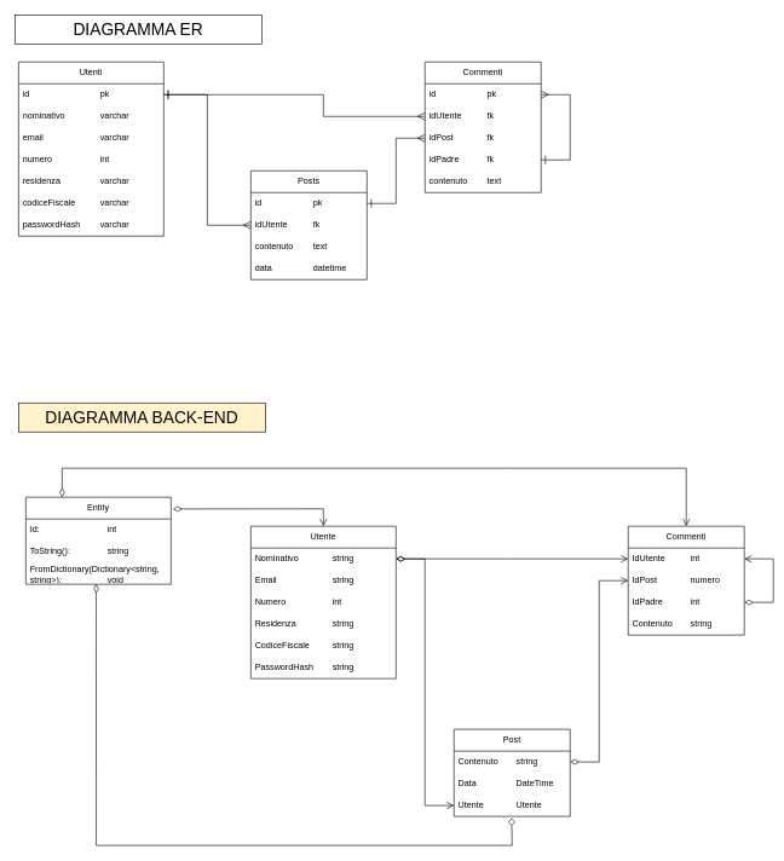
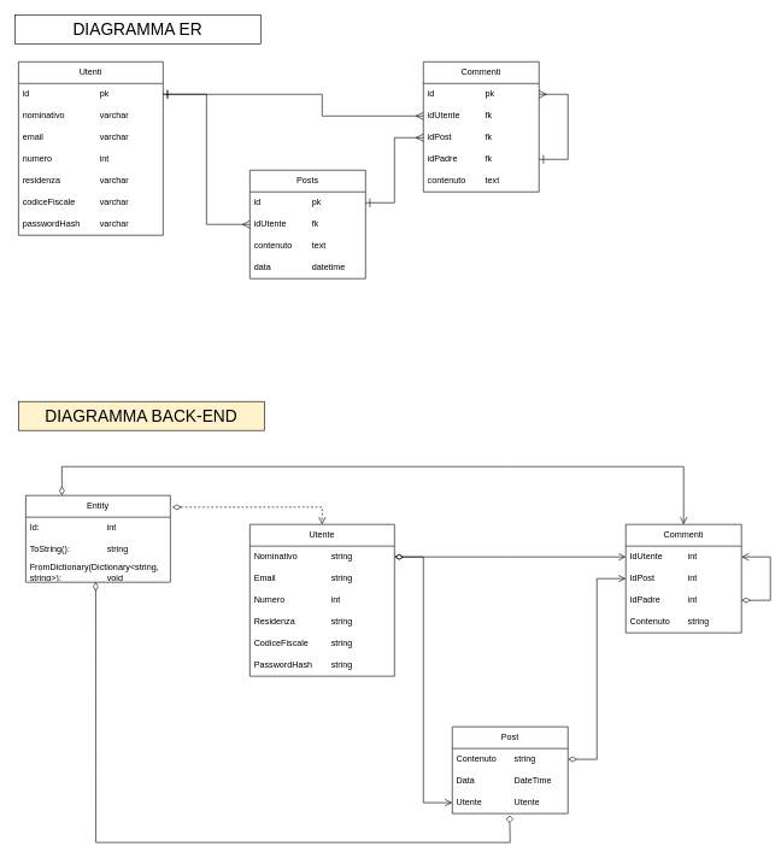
  <mxCell id="0" />
  <mxCell id="1" parent="0" />
  <mxCell id="2" value="Utenti" style="swimlane;fontStyle=0;childLayout=stackLayout;horizontal=1;startSize=30;horizontalStack=0;resizeParent=1;resizeParentMax=0;resizeLast=0;collapsible=1;marginBottom=0;whiteSpace=wrap;html=1;" vertex="1" parent="1"><mxGeometry x="25" y="85" width="200" height="240" as="geometry" /></mxCell>
  <mxCell id="3" value="id&lt;span style=&quot;white-space: pre;&quot;&gt;&#09;&lt;span style=&quot;white-space: pre;&quot;&gt;&#09;&lt;/span&gt;&lt;span style=&quot;white-space: pre;&quot;&gt;&#09;&lt;span style=&quot;white-space: pre;&quot;&gt;&#09;&lt;/span&gt;&lt;/span&gt;&lt;/span&gt;pk" style="text;strokeColor=none;fillColor=none;align=left;verticalAlign=middle;spacingLeft=4;spacingRight=4;overflow=hidden;points=[[0,0.5],[1,0.5]];portConstraint=eastwest;rotatable=0;whiteSpace=wrap;html=1;" vertex="1" parent="2"><mxGeometry y="30" width="200" height="30" as="geometry" /></mxCell>
  <mxCell id="4" value="nominativo&amp;nbsp;&#09;&lt;span style=&quot;white-space: pre;&quot;&gt;&#09;&lt;span style=&quot;white-space: pre;&quot;&gt;&#09;&lt;/span&gt;&lt;/span&gt;varchar" style="text;strokeColor=none;fillColor=none;align=left;verticalAlign=middle;spacingLeft=4;spacingRight=4;overflow=hidden;points=[[0,0.5],[1,0.5]];portConstraint=eastwest;rotatable=0;whiteSpace=wrap;html=1;" vertex="1" parent="2"><mxGeometry y="60" width="200" height="30" as="geometry" /></mxCell>
  <mxCell id="5" value="email&lt;span style=&quot;white-space: pre;&quot;&gt;&#09;&lt;span style=&quot;white-space: pre;&quot;&gt;&#09;&lt;span style=&quot;white-space: pre;&quot;&gt;&#09;&lt;/span&gt;&lt;/span&gt;&lt;/span&gt;varchar" style="text;strokeColor=none;fillColor=none;align=left;verticalAlign=middle;spacingLeft=4;spacingRight=4;overflow=hidden;points=[[0,0.5],[1,0.5]];portConstraint=eastwest;rotatable=0;whiteSpace=wrap;html=1;" vertex="1" parent="2"><mxGeometry y="90" width="200" height="30" as="geometry" /></mxCell>
  <mxCell id="6" value="numero&lt;span style=&quot;white-space: pre;&quot;&gt;&#09;&lt;span style=&quot;white-space: pre;&quot;&gt;&#09;&lt;span style=&quot;white-space: pre;&quot;&gt;&#09;&lt;/span&gt;&lt;/span&gt;&lt;/span&gt;int" style="text;strokeColor=none;fillColor=none;align=left;verticalAlign=middle;spacingLeft=4;spacingRight=4;overflow=hidden;points=[[0,0.5],[1,0.5]];portConstraint=eastwest;rotatable=0;whiteSpace=wrap;html=1;" vertex="1" parent="2"><mxGeometry y="120" width="200" height="30" as="geometry" /></mxCell>
  <mxCell id="7" value="residenza&lt;span style=&quot;white-space: pre;&quot;&gt;&#09;&lt;span style=&quot;white-space: pre;&quot;&gt;&#09;&lt;/span&gt;&lt;/span&gt;varchar" style="text;strokeColor=none;fillColor=none;align=left;verticalAlign=middle;spacingLeft=4;spacingRight=4;overflow=hidden;points=[[0,0.5],[1,0.5]];portConstraint=eastwest;rotatable=0;whiteSpace=wrap;html=1;" vertex="1" parent="2"><mxGeometry y="150" width="200" height="30" as="geometry" /></mxCell>
  <mxCell id="8" value="codiceFiscale&lt;span style=&quot;white-space: pre;&quot;&gt;&#09;&lt;span style=&quot;white-space: pre;&quot;&gt;&#09;&lt;/span&gt;&lt;/span&gt;varchar" style="text;strokeColor=none;fillColor=none;align=left;verticalAlign=middle;spacingLeft=4;spacingRight=4;overflow=hidden;points=[[0,0.5],[1,0.5]];portConstraint=eastwest;rotatable=0;whiteSpace=wrap;html=1;" vertex="1" parent="2"><mxGeometry y="180" width="200" height="30" as="geometry" /></mxCell>
  <mxCell id="9" value="passwordHash&lt;span style=&quot;white-space: pre;&quot;&gt;&#09;&lt;/span&gt;varchar" style="text;strokeColor=none;fillColor=none;align=left;verticalAlign=middle;spacingLeft=4;spacingRight=4;overflow=hidden;points=[[0,0.5],[1,0.5]];portConstraint=eastwest;rotatable=0;whiteSpace=wrap;html=1;" vertex="1" parent="2"><mxGeometry y="210" width="200" height="30" as="geometry" /></mxCell>
  <mxCell id="10" value="Posts" style="swimlane;fontStyle=0;childLayout=stackLayout;horizontal=1;startSize=30;horizontalStack=0;resizeParent=1;resizeParentMax=0;resizeLast=0;collapsible=1;marginBottom=0;whiteSpace=wrap;html=1;" vertex="1" parent="1"><mxGeometry x="345" y="235" width="160" height="150" as="geometry" /></mxCell>
  <mxCell id="11" value="id&lt;span style=&quot;white-space: pre;&quot;&gt;&#09;&lt;span style=&quot;white-space: pre;&quot;&gt;&#09;&lt;/span&gt;&lt;span style=&quot;white-space: pre;&quot;&gt;&#09;&lt;/span&gt;&lt;/span&gt;pk" style="text;strokeColor=none;fillColor=none;align=left;verticalAlign=middle;spacingLeft=4;spacingRight=4;overflow=hidden;points=[[0,0.5],[1,0.5]];portConstraint=eastwest;rotatable=0;whiteSpace=wrap;html=1;" vertex="1" parent="10"><mxGeometry y="30" width="160" height="30" as="geometry" /></mxCell>
  <mxCell id="12" value="idUtente&lt;span style=&quot;white-space: pre;&quot;&gt;&#09;&lt;/span&gt;&lt;span style=&quot;white-space: pre;&quot;&gt;&#09;&lt;/span&gt;fk" style="text;strokeColor=none;fillColor=none;align=left;verticalAlign=middle;spacingLeft=4;spacingRight=4;overflow=hidden;points=[[0,0.5],[1,0.5]];portConstraint=eastwest;rotatable=0;whiteSpace=wrap;html=1;" vertex="1" parent="10"><mxGeometry y="60" width="160" height="30" as="geometry" /></mxCell>
  <mxCell id="13" value="contenuto&lt;span style=&quot;white-space: pre;&quot;&gt;&#09;&lt;/span&gt;text" style="text;strokeColor=none;fillColor=none;align=left;verticalAlign=middle;spacingLeft=4;spacingRight=4;overflow=hidden;points=[[0,0.5],[1,0.5]];portConstraint=eastwest;rotatable=0;whiteSpace=wrap;html=1;" vertex="1" parent="10"><mxGeometry y="90" width="160" height="30" as="geometry" /></mxCell>
  <mxCell id="14" value="data&lt;span style=&quot;white-space: pre;&quot;&gt;&#09;&lt;/span&gt;&lt;span style=&quot;white-space: pre;&quot;&gt;&#09;&lt;/span&gt;&lt;span style=&quot;white-space: pre;&quot;&gt;&#09;&lt;/span&gt;datetime" style="text;strokeColor=none;fillColor=none;align=left;verticalAlign=middle;spacingLeft=4;spacingRight=4;overflow=hidden;points=[[0,0.5],[1,0.5]];portConstraint=eastwest;rotatable=0;whiteSpace=wrap;html=1;" vertex="1" parent="10"><mxGeometry y="120" width="160" height="30" as="geometry" /></mxCell>
  <mxCell id="15" value="" style="endArrow=ERmany;startArrow=ERone;endFill=0;startFill=0;endSize=8;startSize=10;html=1;rounded=0;exitX=1;exitY=0.5;exitDx=0;exitDy=0;entryX=0;entryY=0.5;entryDx=0;entryDy=0;" edge="1" parent="1" source="3" target="12"><mxGeometry width="160" relative="1" as="geometry"><mxPoint x="215" y="145" as="sourcePoint" /><mxPoint x="335" y="145" as="targetPoint" /><Array as="points"><mxPoint x="285" y="130" /><mxPoint x="285" y="310" /></Array></mxGeometry></mxCell>
  <mxCell id="16" value="Commenti" style="swimlane;fontStyle=0;childLayout=stackLayout;horizontal=1;startSize=30;horizontalStack=0;resizeParent=1;resizeParentMax=0;resizeLast=0;collapsible=1;marginBottom=0;whiteSpace=wrap;html=1;" vertex="1" parent="1"><mxGeometry x="585" y="85" width="160" height="180" as="geometry" /></mxCell>
  <mxCell id="17" value="id&lt;span style=&quot;white-space: pre;&quot;&gt;&#09;&lt;span style=&quot;white-space: pre;&quot;&gt;&#09;&lt;/span&gt;&lt;span style=&quot;white-space: pre;&quot;&gt;&#09;&lt;/span&gt;&lt;/span&gt;pk" style="text;strokeColor=none;fillColor=none;align=left;verticalAlign=middle;spacingLeft=4;spacingRight=4;overflow=hidden;points=[[0,0.5],[1,0.5]];portConstraint=eastwest;rotatable=0;whiteSpace=wrap;html=1;" vertex="1" parent="16"><mxGeometry y="30" width="160" height="30" as="geometry" /></mxCell>
  <mxCell id="18" value="idUtente&lt;span style=&quot;white-space: pre;&quot;&gt;&#09;&lt;/span&gt;&lt;span style=&quot;white-space: pre;&quot;&gt;&#09;&lt;/span&gt;fk" style="text;strokeColor=none;fillColor=none;align=left;verticalAlign=middle;spacingLeft=4;spacingRight=4;overflow=hidden;points=[[0,0.5],[1,0.5]];portConstraint=eastwest;rotatable=0;whiteSpace=wrap;html=1;" vertex="1" parent="16"><mxGeometry y="60" width="160" height="30" as="geometry" /></mxCell>
  <mxCell id="19" value="idPost&lt;span style=&quot;white-space: pre;&quot;&gt;&#09;&lt;/span&gt;&lt;span style=&quot;white-space: pre;&quot;&gt;&#09;&lt;/span&gt;fk" style="text;strokeColor=none;fillColor=none;align=left;verticalAlign=middle;spacingLeft=4;spacingRight=4;overflow=hidden;points=[[0,0.5],[1,0.5]];portConstraint=eastwest;rotatable=0;whiteSpace=wrap;html=1;" vertex="1" parent="16"><mxGeometry y="90" width="160" height="30" as="geometry" /></mxCell>
  <mxCell id="20" value="idPadre&lt;span style=&quot;white-space: pre;&quot;&gt;&#09;&lt;/span&gt;&lt;span style=&quot;white-space: pre;&quot;&gt;&#09;&lt;/span&gt;fk" style="text;strokeColor=none;fillColor=none;align=left;verticalAlign=middle;spacingLeft=4;spacingRight=4;overflow=hidden;points=[[0,0.5],[1,0.5]];portConstraint=eastwest;rotatable=0;whiteSpace=wrap;html=1;" vertex="1" parent="16"><mxGeometry y="120" width="160" height="30" as="geometry" /></mxCell>
  <mxCell id="21" value="contenuto&lt;span style=&quot;white-space: pre;&quot;&gt;&#09;&lt;/span&gt;text" style="text;strokeColor=none;fillColor=none;align=left;verticalAlign=middle;spacingLeft=4;spacingRight=4;overflow=hidden;points=[[0,0.5],[1,0.5]];portConstraint=eastwest;rotatable=0;whiteSpace=wrap;html=1;" vertex="1" parent="16"><mxGeometry y="150" width="160" height="30" as="geometry" /></mxCell>
  <mxCell id="22" value="" style="endArrow=ERmany;startArrow=ERone;endFill=0;startFill=0;endSize=8;startSize=10;html=1;rounded=0;exitX=1;exitY=0.5;exitDx=0;exitDy=0;entryX=1;entryY=0.5;entryDx=0;entryDy=0;" edge="1" parent="16" source="20" target="17"><mxGeometry width="160" relative="1" as="geometry"><mxPoint x="160" y="140" as="sourcePoint" /><mxPoint x="280" y="90" as="targetPoint" /><Array as="points"><mxPoint x="200" y="135" /><mxPoint x="200" y="45" /></Array></mxGeometry></mxCell>
  <mxCell id="23" value="" style="endArrow=ERmany;startArrow=ERone;endFill=0;startFill=0;endSize=8;startSize=10;html=1;rounded=0;exitX=1;exitY=0.5;exitDx=0;exitDy=0;entryX=0;entryY=0.5;entryDx=0;entryDy=0;" edge="1" parent="1" source="11" target="19"><mxGeometry width="160" relative="1" as="geometry"><mxPoint x="505" y="255" as="sourcePoint" /><mxPoint x="625" y="285" as="targetPoint" /><Array as="points"><mxPoint x="545" y="280" /><mxPoint x="545" y="190" /></Array></mxGeometry></mxCell>
  <mxCell id="24" value="Utente" style="swimlane;fontStyle=0;childLayout=stackLayout;horizontal=1;startSize=30;horizontalStack=0;resizeParent=1;resizeParentMax=0;resizeLast=0;collapsible=1;marginBottom=0;whiteSpace=wrap;html=1;" vertex="1" parent="1"><mxGeometry x="345" y="725" width="200" height="210" as="geometry" /></mxCell>
  <mxCell id="25" value="Nominativo&amp;nbsp;&#09;&lt;span style=&quot;white-space: pre;&quot;&gt;&#09;&lt;span style=&quot;white-space: pre;&quot;&gt;&#09;&lt;/span&gt;&lt;/span&gt;string" style="text;strokeColor=none;fillColor=none;align=left;verticalAlign=middle;spacingLeft=4;spacingRight=4;overflow=hidden;points=[[0,0.5],[1,0.5]];portConstraint=eastwest;rotatable=0;whiteSpace=wrap;html=1;" vertex="1" parent="24"><mxGeometry y="30" width="200" height="30" as="geometry" /></mxCell>
  <mxCell id="26" value="Email&lt;span style=&quot;white-space: pre;&quot;&gt;&#09;&lt;span style=&quot;white-space: pre;&quot;&gt;&#09;&lt;span style=&quot;white-space: pre;&quot;&gt;&#09;&lt;/span&gt;&lt;/span&gt;&lt;/span&gt;string" style="text;strokeColor=none;fillColor=none;align=left;verticalAlign=middle;spacingLeft=4;spacingRight=4;overflow=hidden;points=[[0,0.5],[1,0.5]];portConstraint=eastwest;rotatable=0;whiteSpace=wrap;html=1;" vertex="1" parent="24"><mxGeometry y="60" width="200" height="30" as="geometry" /></mxCell>
  <mxCell id="27" value="Numero&lt;span style=&quot;white-space: pre;&quot;&gt;&#09;&lt;span style=&quot;white-space: pre;&quot;&gt;&#09;&lt;span style=&quot;white-space: pre;&quot;&gt;&#09;&lt;/span&gt;&lt;/span&gt;&lt;/span&gt;int" style="text;strokeColor=none;fillColor=none;align=left;verticalAlign=middle;spacingLeft=4;spacingRight=4;overflow=hidden;points=[[0,0.5],[1,0.5]];portConstraint=eastwest;rotatable=0;whiteSpace=wrap;html=1;" vertex="1" parent="24"><mxGeometry y="90" width="200" height="30" as="geometry" /></mxCell>
  <mxCell id="28" value="Residenza&lt;span style=&quot;white-space: pre;&quot;&gt;&#09;&lt;span style=&quot;white-space: pre;&quot;&gt;&#09;&lt;/span&gt;&lt;/span&gt;string" style="text;strokeColor=none;fillColor=none;align=left;verticalAlign=middle;spacingLeft=4;spacingRight=4;overflow=hidden;points=[[0,0.5],[1,0.5]];portConstraint=eastwest;rotatable=0;whiteSpace=wrap;html=1;" vertex="1" parent="24"><mxGeometry y="120" width="200" height="30" as="geometry" /></mxCell>
  <mxCell id="29" value="CodiceFiscale&lt;span style=&quot;white-space: pre;&quot;&gt;&#09;&lt;span style=&quot;white-space: pre;&quot;&gt;&#09;&lt;/span&gt;&lt;/span&gt;string" style="text;strokeColor=none;fillColor=none;align=left;verticalAlign=middle;spacingLeft=4;spacingRight=4;overflow=hidden;points=[[0,0.5],[1,0.5]];portConstraint=eastwest;rotatable=0;whiteSpace=wrap;html=1;" vertex="1" parent="24"><mxGeometry y="150" width="200" height="30" as="geometry" /></mxCell>
  <mxCell id="30" value="PasswordHash&lt;span style=&quot;white-space: pre;&quot;&gt;&#09;&lt;/span&gt;string" style="text;strokeColor=none;fillColor=none;align=left;verticalAlign=middle;spacingLeft=4;spacingRight=4;overflow=hidden;points=[[0,0.5],[1,0.5]];portConstraint=eastwest;rotatable=0;whiteSpace=wrap;html=1;" vertex="1" parent="24"><mxGeometry y="180" width="200" height="30" as="geometry" /></mxCell>
  <mxCell id="31" value="&lt;font style=&quot;font-size: 23px;&quot;&gt;DIAGRAMMA ER&lt;/font&gt;" style="html=1;whiteSpace=wrap;" vertex="1" parent="1"><mxGeometry x="20" y="20" width="340" height="40" as="geometry" /></mxCell>
  <mxCell id="32" value="&lt;font style=&quot;font-size: 23px;&quot;&gt;DIAGRAMMA BACK-END&lt;/font&gt;" style="html=1;whiteSpace=wrap;fillColor=#fff2cc;" vertex="1" parent="1"><mxGeometry x="25" y="555" width="340" height="40" as="geometry" /></mxCell>
  <mxCell id="33" value="Post" style="swimlane;fontStyle=0;childLayout=stackLayout;horizontal=1;startSize=30;horizontalStack=0;resizeParent=1;resizeParentMax=0;resizeLast=0;collapsible=1;marginBottom=0;whiteSpace=wrap;html=1;" vertex="1" parent="1"><mxGeometry x="625" y="1005" width="160" height="120" as="geometry" /></mxCell>
  <mxCell id="34" value="Contenuto&lt;span style=&quot;white-space: pre;&quot;&gt;&#09;&lt;/span&gt;string" style="text;strokeColor=none;fillColor=none;align=left;verticalAlign=middle;spacingLeft=4;spacingRight=4;overflow=hidden;points=[[0,0.5],[1,0.5]];portConstraint=eastwest;rotatable=0;whiteSpace=wrap;html=1;" vertex="1" parent="33"><mxGeometry y="30" width="160" height="30" as="geometry" /></mxCell>
  <mxCell id="35" value="Data&lt;span style=&quot;white-space: pre;&quot;&gt;&#09;&lt;/span&gt;&lt;span style=&quot;white-space: pre;&quot;&gt;&#09;&lt;/span&gt;DateTime" style="text;strokeColor=none;fillColor=none;align=left;verticalAlign=middle;spacingLeft=4;spacingRight=4;overflow=hidden;points=[[0,0.5],[1,0.5]];portConstraint=eastwest;rotatable=0;whiteSpace=wrap;html=1;" vertex="1" parent="33"><mxGeometry y="60" width="160" height="30" as="geometry" /></mxCell>
  <mxCell id="36" value="Utente&lt;span style=&quot;white-space: pre;&quot;&gt;&#09;&lt;/span&gt;&lt;span style=&quot;white-space: pre;&quot;&gt;&#09;&lt;/span&gt;Utente" style="text;strokeColor=none;fillColor=none;align=left;verticalAlign=middle;spacingLeft=4;spacingRight=4;overflow=hidden;points=[[0,0.5],[1,0.5]];portConstraint=eastwest;rotatable=0;whiteSpace=wrap;html=1;" vertex="1" parent="33"><mxGeometry y="90" width="160" height="30" as="geometry" /></mxCell>
  <mxCell id="37" value="Commenti" style="swimlane;fontStyle=0;childLayout=stackLayout;horizontal=1;startSize=30;horizontalStack=0;resizeParent=1;resizeParentMax=0;resizeLast=0;collapsible=1;marginBottom=0;whiteSpace=wrap;html=1;" vertex="1" parent="1"><mxGeometry x="865" y="725" width="160" height="150" as="geometry" /></mxCell>
  <mxCell id="38" value="IdUtente&lt;span style=&quot;white-space: pre;&quot;&gt;&#09;&lt;/span&gt;&lt;span style=&quot;white-space: pre;&quot;&gt;&#09;&lt;/span&gt;int" style="text;strokeColor=none;fillColor=none;align=left;verticalAlign=middle;spacingLeft=4;spacingRight=4;overflow=hidden;points=[[0,0.5],[1,0.5]];portConstraint=eastwest;rotatable=0;whiteSpace=wrap;html=1;" vertex="1" parent="37"><mxGeometry y="30" width="160" height="30" as="geometry" /></mxCell>
- <mxCell id="39" value="IdPost&lt;span style=&quot;white-space: pre;&quot;&gt;&#09;&lt;/span&gt;&lt;span style=&quot;white-space: pre;&quot;&gt;&#09;&lt;/span&gt;numero" style="text;strokeColor=none;fillColor=none;align=left;verticalAlign=middle;spacingLeft=4;spacingRight=4;overflow=hidden;points=[[0,0.5],[1,0.5]];portConstraint=eastwest;rotatable=0;whiteSpace=wrap;html=1;" vertex="1" parent="37"><mxGeometry y="60" width="160" height="30" as="geometry" /></mxCell>
+ <mxCell id="39" value="IdPost&lt;span style=&quot;white-space: pre;&quot;&gt;&#09;&lt;/span&gt;&lt;span style=&quot;white-space: pre;&quot;&gt;&#09;&lt;/span&gt;int" style="text;strokeColor=none;fillColor=none;align=left;verticalAlign=middle;spacingLeft=4;spacingRight=4;overflow=hidden;points=[[0,0.5],[1,0.5]];portConstraint=eastwest;rotatable=0;whiteSpace=wrap;html=1;" vertex="1" parent="37"><mxGeometry y="60" width="160" height="30" as="geometry" /></mxCell>
  <mxCell id="40" value="IdPadre&lt;span style=&quot;white-space: pre;&quot;&gt;&#09;&lt;/span&gt;&lt;span style=&quot;white-space: pre;&quot;&gt;&#09;&lt;/span&gt;int" style="text;strokeColor=none;fillColor=none;align=left;verticalAlign=middle;spacingLeft=4;spacingRight=4;overflow=hidden;points=[[0,0.5],[1,0.5]];portConstraint=eastwest;rotatable=0;whiteSpace=wrap;html=1;" vertex="1" parent="37"><mxGeometry y="90" width="160" height="30" as="geometry" /></mxCell>
  <mxCell id="41" value="Contenuto&lt;span style=&quot;white-space: pre;&quot;&gt;&#09;&lt;/span&gt;string" style="text;strokeColor=none;fillColor=none;align=left;verticalAlign=middle;spacingLeft=4;spacingRight=4;overflow=hidden;points=[[0,0.5],[1,0.5]];portConstraint=eastwest;rotatable=0;whiteSpace=wrap;html=1;" vertex="1" parent="37"><mxGeometry y="120" width="160" height="30" as="geometry" /></mxCell>
  <mxCell id="42" value="" style="endArrow=open;startArrow=diamondThin;endFill=0;startFill=0;endSize=8;startSize=10;html=1;rounded=0;exitX=1;exitY=0.5;exitDx=0;exitDy=0;entryX=1;entryY=0.5;entryDx=0;entryDy=0;" edge="1" parent="37" source="40"><mxGeometry width="160" relative="1" as="geometry"><mxPoint x="160" y="140" as="sourcePoint" /><mxPoint x="160" y="45" as="targetPoint" /><Array as="points"><mxPoint x="200" y="105" /><mxPoint x="200" y="45" /></Array></mxGeometry></mxCell>
  <mxCell id="43" value="" style="endArrow=open;startArrow=diamondThin;endFill=0;startFill=0;endSize=8;startSize=10;html=1;rounded=0;exitX=1;exitY=0.5;exitDx=0;exitDy=0;entryX=0;entryY=0.5;entryDx=0;entryDy=0;" edge="1" parent="1" target="36"><mxGeometry width="160" relative="1" as="geometry"><mxPoint x="545" y="770" as="sourcePoint" /><mxPoint x="615" y="805" as="targetPoint" /><Array as="points"><mxPoint x="585" y="770" /><mxPoint x="585" y="1110" /></Array></mxGeometry></mxCell>
  <mxCell id="44" value="" style="endArrow=open;startArrow=diamondThin;endFill=0;startFill=0;endSize=8;startSize=10;html=1;rounded=0;exitX=1;exitY=0.5;exitDx=0;exitDy=0;entryX=0;entryY=0.5;entryDx=0;entryDy=0;" edge="1" parent="1" target="39"><mxGeometry width="160" relative="1" as="geometry"><mxPoint x="785" y="1050" as="sourcePoint" /><mxPoint x="875" y="995" as="targetPoint" /><Array as="points"><mxPoint x="825" y="1050" /><mxPoint x="825" y="800" /></Array></mxGeometry></mxCell>
  <mxCell id="45" value="" style="endArrow=open;startArrow=diamondThin;endFill=0;startFill=0;endSize=8;startSize=10;html=1;rounded=0;exitX=1;exitY=0.5;exitDx=0;exitDy=0;entryX=0;entryY=0.5;entryDx=0;entryDy=0;" edge="1" parent="1" target="38"><mxGeometry width="160" relative="1" as="geometry"><mxPoint x="545" y="770" as="sourcePoint" /><mxPoint x="865" y="800" as="targetPoint" /><Array as="points"><mxPoint x="705" y="770" /></Array></mxGeometry></mxCell>
  <mxCell id="46" value="" style="endArrow=ERmany;startArrow=ERone;endFill=0;startFill=0;endSize=8;startSize=10;html=1;rounded=0;exitX=1;exitY=0.5;exitDx=0;exitDy=0;entryX=0;entryY=0.5;entryDx=0;entryDy=0;" edge="1" parent="1" source="3" target="18"><mxGeometry width="160" relative="1" as="geometry"><mxPoint x="385" y="35" as="sourcePoint" /><mxPoint x="505" y="215" as="targetPoint" /><Array as="points"><mxPoint x="445" y="130" /><mxPoint x="445" y="160" /></Array></mxGeometry></mxCell>
  <mxCell id="47" value="Entity" style="swimlane;fontStyle=0;childLayout=stackLayout;horizontal=1;startSize=30;horizontalStack=0;resizeParent=1;resizeParentMax=0;resizeLast=0;collapsible=1;marginBottom=0;whiteSpace=wrap;html=1;" vertex="1" parent="1"><mxGeometry x="35" y="685" width="200" height="120" as="geometry" /></mxCell>
  <mxCell id="48" value="Id:&lt;span style=&quot;white-space: pre;&quot;&gt;&#09;&lt;/span&gt;&lt;span style=&quot;white-space: pre;&quot;&gt;&#09;&lt;/span&gt;&lt;span style=&quot;white-space: pre;&quot;&gt;&#09;&lt;/span&gt;&lt;span style=&quot;white-space: pre;&quot;&gt;&#09;&lt;/span&gt;int" style="text;strokeColor=none;fillColor=none;align=left;verticalAlign=middle;spacingLeft=4;spacingRight=4;overflow=hidden;points=[[0,0.5],[1,0.5]];portConstraint=eastwest;rotatable=0;whiteSpace=wrap;html=1;" vertex="1" parent="47"><mxGeometry y="30" width="200" height="30" as="geometry" /></mxCell>
  <mxCell id="49" value="ToString():&lt;span style=&quot;white-space: pre;&quot;&gt;&#09;&lt;/span&gt;&lt;span style=&quot;white-space: pre;&quot;&gt;&#09;&lt;/span&gt;string" style="text;strokeColor=none;fillColor=none;align=left;verticalAlign=middle;spacingLeft=4;spacingRight=4;overflow=hidden;points=[[0,0.5],[1,0.5]];portConstraint=eastwest;rotatable=0;whiteSpace=wrap;html=1;" vertex="1" parent="47"><mxGeometry y="60" width="200" height="30" as="geometry" /></mxCell>
  <mxCell id="50" value="FromDictionary(Dictionary&amp;lt;string, string&amp;gt;):&lt;span style=&quot;white-space: pre;&quot;&gt;&#09;&lt;/span&gt;&lt;span style=&quot;white-space: pre;&quot;&gt;&#09;&lt;span style=&quot;white-space: pre;&quot;&gt;&#09;&lt;/span&gt;&lt;/span&gt;void" style="text;strokeColor=none;fillColor=none;align=left;verticalAlign=middle;spacingLeft=4;spacingRight=4;overflow=hidden;points=[[0,0.5],[1,0.5]];portConstraint=eastwest;rotatable=0;whiteSpace=wrap;html=1;" vertex="1" parent="47"><mxGeometry y="90" width="200" height="30" as="geometry" /></mxCell>
- <mxCell id="51" value="" style="endArrow=open;startArrow=diamondThin;endFill=0;startFill=0;endSize=8;startSize=10;html=1;rounded=0;entryX=0.5;entryY=0;entryDx=0;entryDy=0;exitX=1.013;exitY=0.135;exitDx=0;exitDy=0;exitPerimeter=0;" edge="1" parent="1" source="47" target="24"><mxGeometry width="160" relative="1" as="geometry"><mxPoint x="285" y="705" as="sourcePoint" /><mxPoint x="555" y="705" as="targetPoint" /><Array as="points"><mxPoint x="445" y="701" /></Array></mxGeometry></mxCell>
+ <mxCell id="51" value="" style="endArrow=open;startArrow=diamondThin;endFill=0;startFill=0;endSize=8;startSize=10;html=1;rounded=0;entryX=0.5;entryY=0;entryDx=0;entryDy=0;exitX=1.013;exitY=0.135;exitDx=0;exitDy=0;exitPerimeter=0;dashed=1;" edge="1" parent="1" source="47" target="24"><mxGeometry width="160" relative="1" as="geometry"><mxPoint x="285" y="705" as="sourcePoint" /><mxPoint x="555" y="705" as="targetPoint" /><Array as="points"><mxPoint x="445" y="701" /></Array></mxGeometry></mxCell>
  <mxCell id="52" value="" style="endArrow=diamond;startArrow=diamondThin;endFill=0;startFill=0;endSize=8;startSize=10;html=1;rounded=0;entryX=0.496;entryY=1.086;entryDx=0;entryDy=0;entryPerimeter=0;exitX=0.484;exitY=0.981;exitDx=0;exitDy=0;exitPerimeter=0;" edge="1" parent="1" source="50" target="36"><mxGeometry width="160" relative="1" as="geometry"><mxPoint x="145" y="675" as="sourcePoint" /><mxPoint x="712" y="709" as="targetPoint" /><Array as="points"><mxPoint x="132" y="1165" /><mxPoint x="705" y="1165" /></Array></mxGeometry></mxCell>
  <mxCell id="53" value="" style="endArrow=open;startArrow=diamondThin;endFill=0;startFill=0;endSize=8;startSize=10;html=1;rounded=0;entryX=0.5;entryY=0;entryDx=0;entryDy=0;exitX=0.25;exitY=0;exitDx=0;exitDy=0;" edge="1" parent="1" source="47" target="37"><mxGeometry width="160" relative="1" as="geometry"><mxPoint x="565" y="625" as="sourcePoint" /><mxPoint x="1145" y="950" as="targetPoint" /><Array as="points"><mxPoint x="85" y="645" /><mxPoint x="705" y="645" /><mxPoint x="945" y="645" /></Array></mxGeometry></mxCell>
